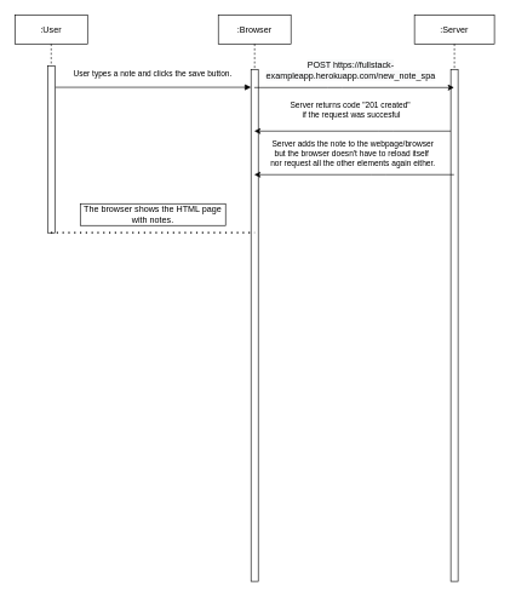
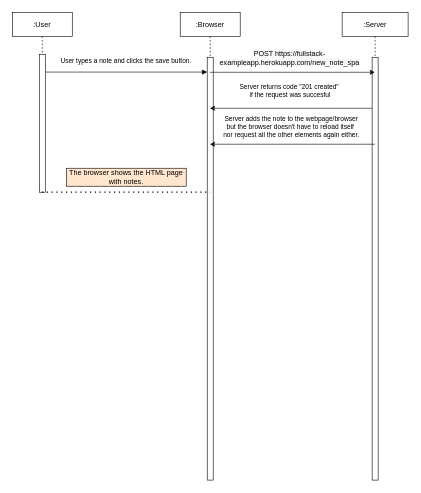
  <mxCell id="0" />
  <mxCell id="1" parent="0" />
  <mxCell id="2" value=":User" style="shape=umlLifeline;perimeter=lifelinePerimeter;container=1;collapsible=0;recursiveResize=0;rounded=0;shadow=0;strokeWidth=1;" parent="1" vertex="1"><mxGeometry x="20" y="20" width="100" height="300" as="geometry" /></mxCell>
  <mxCell id="3" value="" style="points=[];perimeter=orthogonalPerimeter;rounded=0;shadow=0;strokeWidth=1;" parent="2" vertex="1"><mxGeometry x="45" y="70" width="10" height="230" as="geometry" /></mxCell>
  <mxCell id="4" value=":Browser" style="shape=umlLifeline;perimeter=lifelinePerimeter;container=1;collapsible=0;recursiveResize=0;rounded=0;shadow=0;strokeWidth=1;" parent="1" vertex="1"><mxGeometry x="300" y="20" width="100" height="780" as="geometry" /></mxCell>
  <mxCell id="5" value="" style="points=[];perimeter=orthogonalPerimeter;rounded=0;shadow=0;strokeWidth=1;" parent="4" vertex="1"><mxGeometry x="45" y="75" width="10" height="705" as="geometry" /></mxCell>
  <mxCell id="6" value="User types a note and clicks the save button." style="verticalAlign=bottom;endArrow=block;shadow=0;strokeWidth=1;exitX=1.083;exitY=0.129;exitDx=0;exitDy=0;exitPerimeter=0;" parent="1" source="3" target="5" edge="1"><mxGeometry x="-0.003" y="10" relative="1" as="geometry"><mxPoint x="225" y="100" as="sourcePoint" /><Array as="points" /><mxPoint as="offset" /></mxGeometry></mxCell>
  <mxCell id="7" value=":Server" style="shape=umlLifeline;perimeter=lifelinePerimeter;container=1;collapsible=0;recursiveResize=0;rounded=0;shadow=0;strokeWidth=1;" parent="1" vertex="1"><mxGeometry x="570" y="20" width="110" height="780" as="geometry" /></mxCell>
  <mxCell id="8" value="" style="points=[];perimeter=orthogonalPerimeter;rounded=0;shadow=0;strokeWidth=1;" parent="7" vertex="1"><mxGeometry x="50" y="75" width="10" height="705" as="geometry" /></mxCell>
  <mxCell id="9" value="" style="endArrow=classic;html=1;" parent="1" edge="1" target="7"><mxGeometry width="50" height="50" relative="1" as="geometry"><mxPoint x="349.5" y="120" as="sourcePoint" /><mxPoint x="590" y="120" as="targetPoint" /><Array as="points"><mxPoint x="460" y="120" /></Array></mxGeometry></mxCell>
  <mxCell id="10" value="&lt;span style=&quot;font-size: 12px ; text-align: left ; background-color: rgb(248 , 249 , 250)&quot;&gt;POST https://fullstack-&lt;br&gt;exampleapp.herokuapp.com/new_note_spa&lt;/span&gt;" style="edgeLabel;html=1;align=center;verticalAlign=middle;resizable=0;points=[];" vertex="1" connectable="0" parent="9"><mxGeometry x="-0.406" y="2" relative="1" as="geometry"><mxPoint x="49.5" y="-23" as="offset" /></mxGeometry></mxCell>
- <mxCell id="11" value="The browser shows the HTML page with notes." style="rounded=0;whiteSpace=wrap;html=1;" parent="1" vertex="1"><mxGeometry x="110" y="280" width="200" height="30" as="geometry" /></mxCell>
+ <mxCell id="11" value="The browser shows the HTML page with notes." style="rounded=0;whiteSpace=wrap;html=1;fillColor=#ffe6cc;" parent="1" vertex="1"><mxGeometry x="110" y="280" width="200" height="30" as="geometry" /></mxCell>
  <mxCell id="12" value="" style="endArrow=none;dashed=1;html=1;dashPattern=1 3;strokeWidth=2;entryX=0.5;entryY=0.319;entryDx=0;entryDy=0;entryPerimeter=0;" parent="1" source="2" target="5" edge="1"><mxGeometry width="50" height="50" relative="1" as="geometry"><mxPoint x="310" y="390" as="sourcePoint" /><mxPoint x="320" y="360" as="targetPoint" /></mxGeometry></mxCell>
  <mxCell id="13" value="" style="endArrow=classic;html=1;" edge="1" parent="1" source="8" target="4"><mxGeometry width="50" height="50" relative="1" as="geometry"><mxPoint x="320" y="550" as="sourcePoint" /><mxPoint x="370" y="500" as="targetPoint" /><Array as="points"><mxPoint x="530" y="180" /></Array></mxGeometry></mxCell>
  <mxCell id="14" value="Server returns code &quot;201 created&quot;&amp;nbsp;&lt;br&gt;if the request was succesful" style="edgeLabel;html=1;align=center;verticalAlign=middle;resizable=0;points=[];" vertex="1" connectable="0" parent="13"><mxGeometry x="0.189" y="2" relative="1" as="geometry"><mxPoint x="23" y="-32" as="offset" /></mxGeometry></mxCell>
  <mxCell id="15" value="" style="endArrow=classic;html=1;" edge="1" parent="1" source="7" target="4"><mxGeometry width="50" height="50" relative="1" as="geometry"><mxPoint x="440" y="820" as="sourcePoint" /><mxPoint x="490" y="770" as="targetPoint" /><Array as="points"><mxPoint x="520" y="240" /></Array></mxGeometry></mxCell>
  <mxCell id="16" value="Server adds the note to the webpage/browser&lt;br&gt;but the browser doesn't have to reload itself&amp;nbsp;&lt;br&gt;nor request all the other elements again either." style="edgeLabel;html=1;align=center;verticalAlign=middle;resizable=0;points=[];" vertex="1" connectable="0" parent="15"><mxGeometry x="0.176" y="-1" relative="1" as="geometry"><mxPoint x="22" y="-29" as="offset" /></mxGeometry></mxCell>
